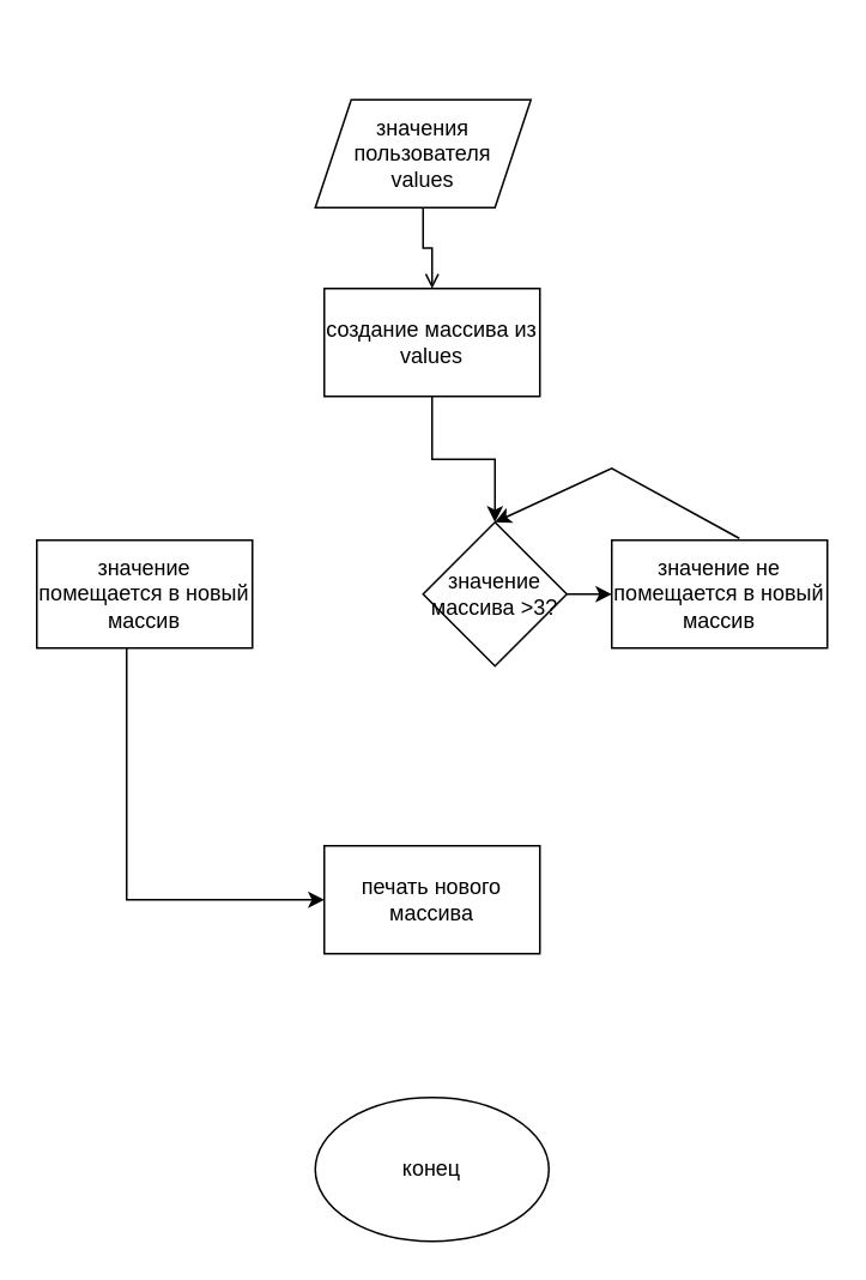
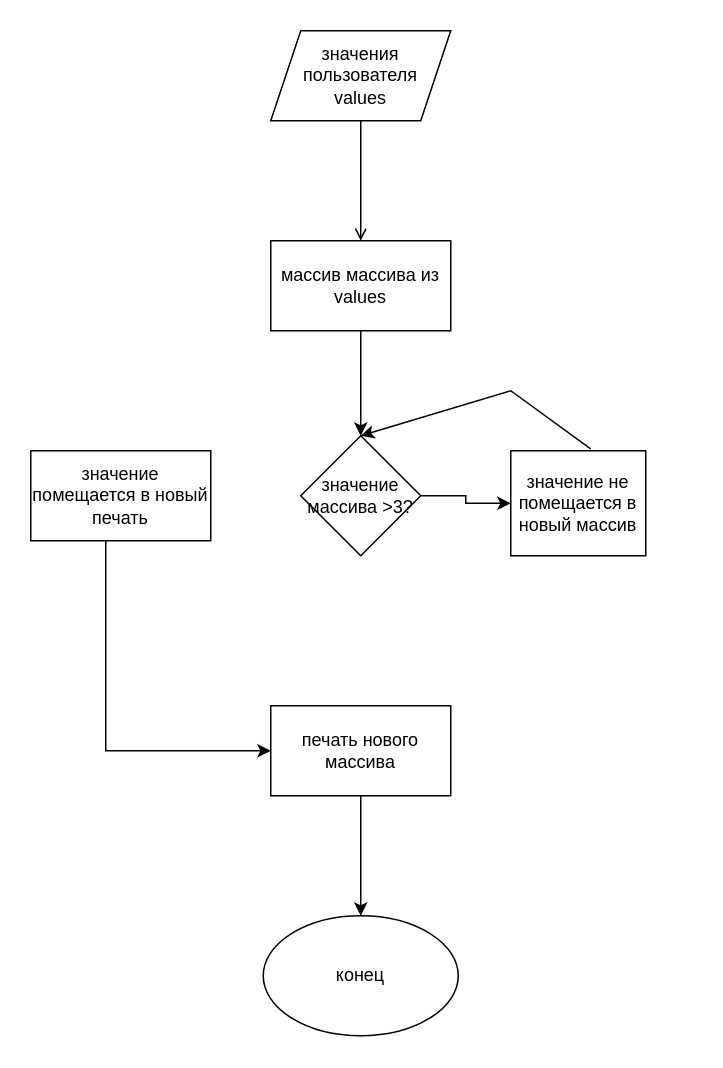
  <mxCell id="0" />
  <mxCell id="1" parent="0" />
  <mxCell id="2" value="" style="edgeStyle=orthogonalEdgeStyle;rounded=0;orthogonalLoop=1;jettySize=auto;html=1;endArrow=open;" edge="1" parent="1" source="3" target="5"><mxGeometry relative="1" as="geometry" /></mxCell>
- <mxCell id="3" value="значения пользователя&lt;br&gt;values" style="shape=parallelogram;perimeter=parallelogramPerimeter;whiteSpace=wrap;html=1;fixedSize=1;" vertex="1" parent="1"><mxGeometry x="175" y="55" width="120" height="60" as="geometry" /></mxCell>
+ <mxCell id="3" value="значения пользователя&lt;br&gt;values" style="shape=parallelogram;perimeter=parallelogramPerimeter;whiteSpace=wrap;html=1;fixedSize=1;" vertex="1" parent="1"><mxGeometry x="180" y="20" width="120" height="60" as="geometry" /></mxCell>
  <mxCell id="4" value="" style="edgeStyle=orthogonalEdgeStyle;rounded=0;orthogonalLoop=1;jettySize=auto;html=1;" edge="1" parent="1" source="5" target="7"><mxGeometry relative="1" as="geometry" /></mxCell>
- <mxCell id="5" value="создание массива из values" style="whiteSpace=wrap;html=1;" vertex="1" parent="1"><mxGeometry x="180" y="160" width="120" height="60" as="geometry" /></mxCell>
+ <mxCell id="5" value="массив массива из values" style="whiteSpace=wrap;html=1;" vertex="1" parent="1"><mxGeometry x="180" y="160" width="120" height="60" as="geometry" /></mxCell>
  <mxCell id="6" value="" style="edgeStyle=orthogonalEdgeStyle;rounded=0;orthogonalLoop=1;jettySize=auto;html=1;" edge="1" parent="1" source="7" target="10"><mxGeometry relative="1" as="geometry" /></mxCell>
- <mxCell id="7" value="значение массива &amp;gt;3?" style="rhombus;whiteSpace=wrap;html=1;" vertex="1" parent="1"><mxGeometry x="235" y="290" width="80" height="80" as="geometry" /></mxCell>
+ <mxCell id="7" value="значение массива &amp;gt;3?" style="rhombus;whiteSpace=wrap;html=1;" vertex="1" parent="1"><mxGeometry x="200" y="290" width="80" height="80" as="geometry" /></mxCell>
  <mxCell id="8" value="" style="edgeStyle=orthogonalEdgeStyle;rounded=0;orthogonalLoop=1;jettySize=auto;html=1;" edge="1" parent="1" source="9" target="13"><mxGeometry relative="1" as="geometry"><Array as="points"><mxPoint x="70" y="500" /></Array></mxGeometry></mxCell>
- <mxCell id="9" value="значение помещается в новый массив" style="whiteSpace=wrap;html=1;" vertex="1" parent="1"><mxGeometry x="20" y="300" width="120" height="60" as="geometry" /></mxCell>
- <mxCell id="10" value="значение не помещается в новый массив" style="whiteSpace=wrap;html=1;" vertex="1" parent="1"><mxGeometry x="340" y="300" width="120" height="60" as="geometry" /></mxCell>
+ <mxCell id="9" value="значение помещается в новый печать" style="whiteSpace=wrap;html=1;" vertex="1" parent="1"><mxGeometry x="20" y="300" width="120" height="60" as="geometry" /></mxCell>
+ <mxCell id="10" value="значение не помещается в новый массив" style="whiteSpace=wrap;html=1;" vertex="1" parent="1"><mxGeometry x="340" y="300" width="90" height="70" as="geometry" /></mxCell>
  <mxCell id="11" value="" style="endArrow=classic;html=1;rounded=0;entryX=0.5;entryY=0;entryDx=0;entryDy=0;exitX=0.592;exitY=-0.017;exitDx=0;exitDy=0;exitPerimeter=0;" edge="1" parent="1" source="10" target="7"><mxGeometry width="50" height="50" relative="1" as="geometry"><mxPoint x="460" y="330" as="sourcePoint" /><mxPoint x="520" y="330" as="targetPoint" /><Array as="points"><mxPoint x="340" y="260" /></Array></mxGeometry></mxCell>
+ <mxCell id="12" value="" style="edgeStyle=orthogonalEdgeStyle;rounded=0;orthogonalLoop=1;jettySize=auto;html=1;" edge="1" parent="1" source="13" target="14"><mxGeometry relative="1" as="geometry" /></mxCell>
  <mxCell id="13" value="печать нового массива" style="whiteSpace=wrap;html=1;" vertex="1" parent="1"><mxGeometry x="180" y="470" width="120" height="60" as="geometry" /></mxCell>
  <mxCell id="14" value="конец" style="ellipse;whiteSpace=wrap;html=1;" vertex="1" parent="1"><mxGeometry x="175" y="610" width="130" height="80" as="geometry" /></mxCell>
